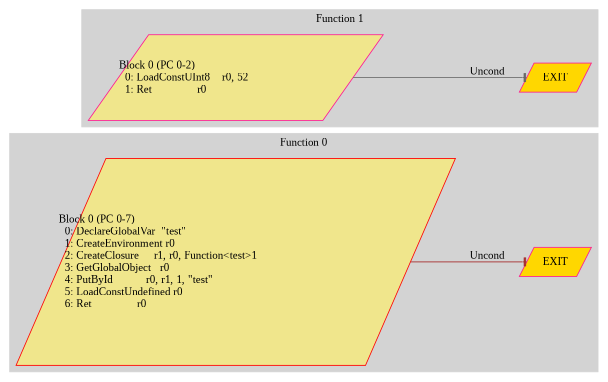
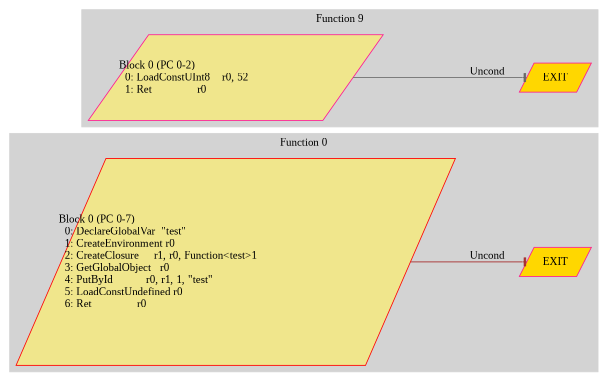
  digraph {
    rankdir=LR
    fontname="Liberation Serif"
    node [fontname="Liberation Serif" shape=parallelogram style=filled fillcolor=khaki color=deeppink]
    edge [fontname="Liberation Serif" style=solid arrowhead=tee]
    n1 [label="Block 0 (PC 0-7)\l  0: DeclareGlobalVar  \"test\"\l  1: CreateEnvironment r0\l  2: CreateClosure     r1, r0, Function<test>1\l  3: GetGlobalObject   r0\l  4: PutById           r0, r1, 1, \"test\"\l  5: LoadConstUndefined r0\l  6: Ret               r0\l" color=red]
    n2 [label=EXIT fillcolor=gold]
    n3 [label="Block 0 (PC 0-2)\l  0: LoadConstUInt8    r0, 52\l  1: Ret               r0\l"]
    n4 [label=EXIT fillcolor=gold]
    subgraph cluster_1 {
      color=lightgrey
      label="Function 0"
      style=filled
      n1
      n2
    }
    subgraph cluster_2 {
      color=lightgrey
-     label="Function 1"
+     label="Function 9"
      style=filled
      n3
      n4
    }
    n1 -> n2 [label=Uncond color=brown]
    n3 -> n4 [label=Uncond color=gray40]
  }
